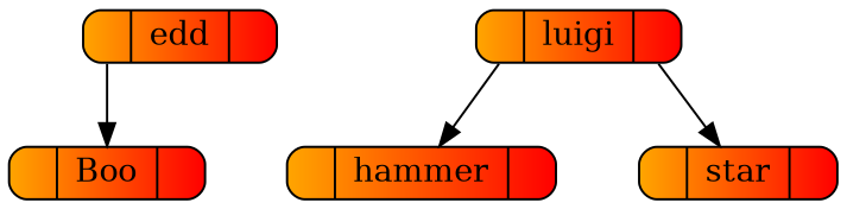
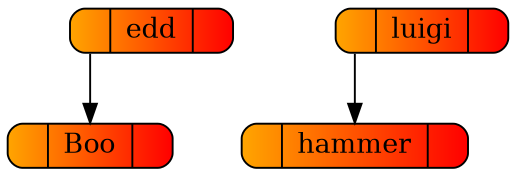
  digraph {
    nodesep=0.5
    ordering=out
    rankdir=TB
    splines=compound
    node [fillcolor="orange:red" shape=record style="rounded,filled"]
    edge [tailport=izquierda]
    n1 [height=0.2 label="<izquierda>|Boo|<derecha>" width=0.7]
    n2 [height=0.2 label="<izquierda>|edd|<derecha>" width=0.7]
    n3 [height=0.2 label="<izquierda>|hammer|<derecha>" width=0.7]
    n4 [height=0.2 label="<izquierda>|luigi|<derecha>" width=0.7]
-   n5 [height=0.2 label="<izquierda>|star|<derecha>" width=0.7]
    n2 -> n1
    n4 -> n3
-   n4 -> n5 [tailport=derecha]
  }
